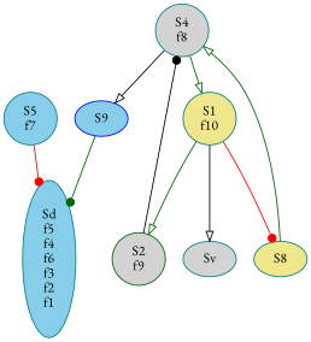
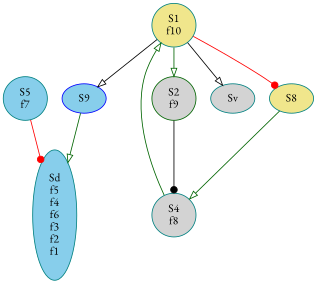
  digraph {
    fontname="EB Garamond"
    node [color=teal fillcolor=skyblue fontname="EB Garamond" style=filled]
    edge [arrowhead=onormal color=darkgreen fontname="EB Garamond"]
    n1 [label="S5\nf7"]
    n2 [label="Sd\nf5\nf4\nf6\nf3\nf2\nf1"]
    n3 [fillcolor=lightgrey label="S4\nf8"]
    n4 [color=blue label=S9]
    n5 [fillcolor=khaki label="S1\nf10"]
    n6 [color=darkgreen fillcolor=lightgrey label="S2\nf9"]
    n7 [fillcolor=lightgrey label=Sv]
    n8 [fillcolor=khaki label=S8]
    n1 -> n2 [arrowhead=dot color=red]
-   n3 -> n4 [color=black]
+   n5 -> n4 [color=black]
    n3 -> n5
-   n4 -> n2 [arrowhead=dot]
+   n4 -> n2
    n5 -> n6
    n5 -> n7 [color=black]
    n5 -> n8 [arrowhead=dot color=red]
    n6 -> n3 [arrowhead=dot color=black]
    n8 -> n3
  }
